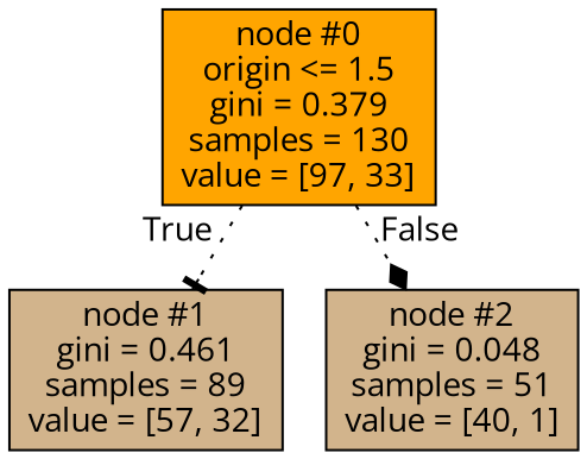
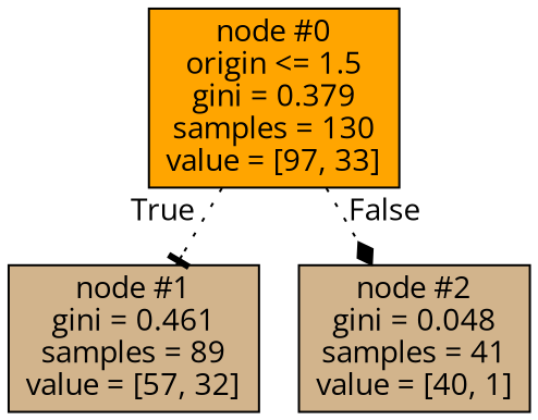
  digraph {
    ranksep=equally
    splines=polyline
    fontname="Open Sans"
    node [color=black fillcolor=tan fontname="Open Sans" shape=box style=filled]
    edge [fontname="Open Sans" labeldistance=2.5 style=dotted]
    n1 [fillcolor=orange label="node #0\norigin <= 1.5\ngini = 0.379\nsamples = 130\nvalue = [97, 33]"]
    n2 [label="node #1\ngini = 0.461\nsamples = 89\nvalue = [57, 32]"]
-   n3 [label="node #2\ngini = 0.048\nsamples = 51\nvalue = [40, 1]"]
+   n3 [label="node #2\ngini = 0.048\nsamples = 41\nvalue = [40, 1]"]
    subgraph sub_1 {
      rank=same
      n1
    }
    subgraph sub_2 {
      rank=same
      n2
      n3
    }
    n1 -> n2 [headlabel=True labelangle=45 arrowhead=tee]
    n1 -> n3 [headlabel=False labelangle=-45 arrowhead=diamond]
  }
